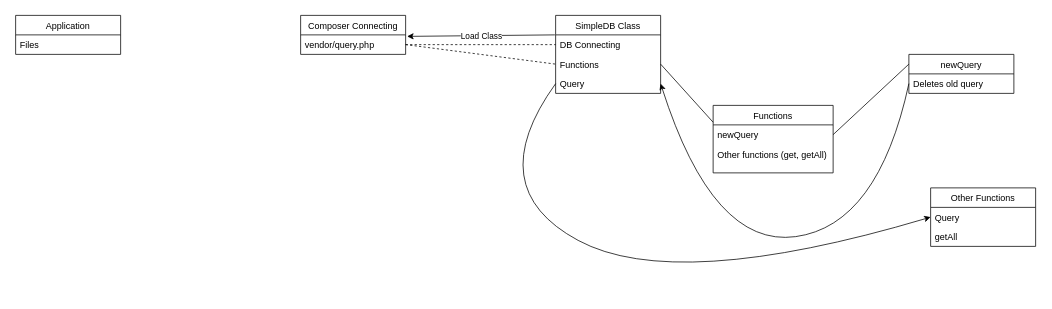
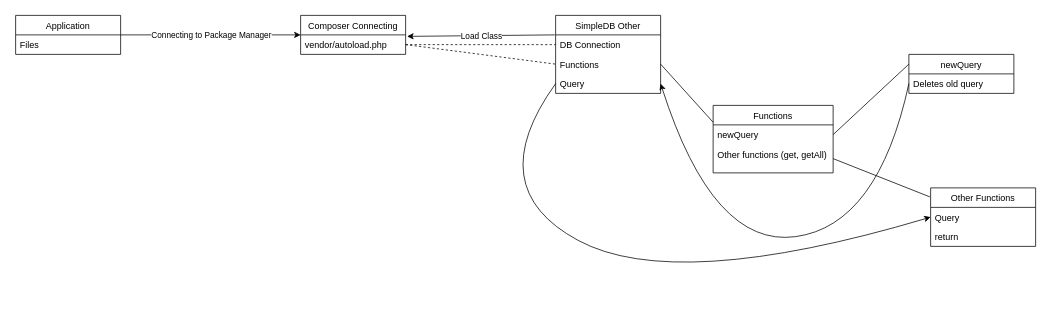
  <mxCell id="0" />
  <mxCell id="1" parent="0" />
- <mxCell id="2" value="SimpleDB Class" style="swimlane;fontStyle=0;childLayout=stackLayout;horizontal=1;startSize=26;horizontalStack=0;resizeParent=1;resizeParentMax=0;resizeLast=0;collapsible=1;marginBottom=0;" vertex="1" parent="1"><mxGeometry x="740" y="20" width="140" height="104" as="geometry" /></mxCell>
- <mxCell id="3" value="DB Connecting" style="text;strokeColor=none;fillColor=none;align=left;verticalAlign=top;spacingLeft=4;spacingRight=4;overflow=hidden;rotatable=0;points=[[0,0.5],[1,0.5]];portConstraint=eastwest;" vertex="1" parent="2"><mxGeometry y="26" width="140" height="26" as="geometry" /></mxCell>
+ <mxCell id="2" value="SimpleDB Other" style="swimlane;fontStyle=0;childLayout=stackLayout;horizontal=1;startSize=26;horizontalStack=0;resizeParent=1;resizeParentMax=0;resizeLast=0;collapsible=1;marginBottom=0;" vertex="1" parent="1"><mxGeometry x="740" y="20" width="140" height="104" as="geometry" /></mxCell>
+ <mxCell id="3" value="DB Connection" style="text;strokeColor=none;fillColor=none;align=left;verticalAlign=top;spacingLeft=4;spacingRight=4;overflow=hidden;rotatable=0;points=[[0,0.5],[1,0.5]];portConstraint=eastwest;" vertex="1" parent="2"><mxGeometry y="26" width="140" height="26" as="geometry" /></mxCell>
  <mxCell id="4" value="Functions" style="text;strokeColor=none;fillColor=none;align=left;verticalAlign=top;spacingLeft=4;spacingRight=4;overflow=hidden;rotatable=0;points=[[0,0.5],[1,0.5]];portConstraint=eastwest;" vertex="1" parent="2"><mxGeometry y="52" width="140" height="26" as="geometry" /></mxCell>
  <mxCell id="5" value="Query" style="text;strokeColor=none;fillColor=none;align=left;verticalAlign=top;spacingLeft=4;spacingRight=4;overflow=hidden;rotatable=0;points=[[0,0.5],[1,0.5]];portConstraint=eastwest;" vertex="1" parent="2"><mxGeometry y="78" width="140" height="26" as="geometry" /></mxCell>
  <mxCell id="6" value="Application" style="swimlane;fontStyle=0;childLayout=stackLayout;horizontal=1;startSize=26;horizontalStack=0;resizeParent=1;resizeParentMax=0;resizeLast=0;collapsible=1;marginBottom=0;" vertex="1" parent="1"><mxGeometry x="20" y="20" width="140" height="52" as="geometry" /></mxCell>
  <mxCell id="7" value="Files" style="text;strokeColor=none;fillColor=none;align=left;verticalAlign=top;spacingLeft=4;spacingRight=4;overflow=hidden;rotatable=0;points=[[0,0.5],[1,0.5]];portConstraint=eastwest;" vertex="1" parent="6"><mxGeometry y="26" width="140" height="26" as="geometry" /></mxCell>
  <mxCell id="8" value="Composer Connecting" style="swimlane;fontStyle=0;childLayout=stackLayout;horizontal=1;startSize=26;horizontalStack=0;resizeParent=1;resizeParentMax=0;resizeLast=0;collapsible=1;marginBottom=0;" vertex="1" parent="1"><mxGeometry x="400" y="20" width="140" height="52" as="geometry" /></mxCell>
- <mxCell id="9" value="vendor/query.php" style="text;strokeColor=none;fillColor=none;align=left;verticalAlign=top;spacingLeft=4;spacingRight=4;overflow=hidden;rotatable=0;points=[[0,0.5],[1,0.5]];portConstraint=eastwest;" vertex="1" parent="8"><mxGeometry y="26" width="140" height="26" as="geometry" /></mxCell>
+ <mxCell id="9" value="vendor/autoload.php" style="text;strokeColor=none;fillColor=none;align=left;verticalAlign=top;spacingLeft=4;spacingRight=4;overflow=hidden;rotatable=0;points=[[0,0.5],[1,0.5]];portConstraint=eastwest;" vertex="1" parent="8"><mxGeometry y="26" width="140" height="26" as="geometry" /></mxCell>
+ <mxCell id="10" value="" style="endArrow=classic;html=1;exitX=1;exitY=0.5;exitDx=0;exitDy=0;entryX=0;entryY=0.5;entryDx=0;entryDy=0;" edge="1" parent="1" source="6" target="8"><mxGeometry relative="1" as="geometry"><mxPoint x="170" y="50" as="sourcePoint" /><mxPoint x="270" y="50" as="targetPoint" /></mxGeometry></mxCell>
+ <mxCell id="11" value="Connecting to Package Manager" style="edgeLabel;resizable=0;html=1;align=center;verticalAlign=middle;" connectable="0" vertex="1" parent="10"><mxGeometry relative="1" as="geometry" /></mxCell>
  <mxCell id="12" value="" style="endArrow=none;dashed=1;html=1;exitX=1;exitY=0.5;exitDx=0;exitDy=0;entryX=0;entryY=0.5;entryDx=0;entryDy=0;" edge="1" parent="1" source="9" target="4"><mxGeometry width="50" height="50" relative="1" as="geometry"><mxPoint x="610" y="110" as="sourcePoint" /><mxPoint x="660" y="60" as="targetPoint" /></mxGeometry></mxCell>
  <mxCell id="13" value="" style="endArrow=none;dashed=1;html=1;exitX=1;exitY=0.5;exitDx=0;exitDy=0;entryX=0;entryY=0.5;entryDx=0;entryDy=0;" edge="1" parent="1" source="9" target="3"><mxGeometry width="50" height="50" relative="1" as="geometry"><mxPoint x="640" as="sourcePoint" y="80" /><mxPoint x="690" y="30" as="targetPoint" /></mxGeometry></mxCell>
  <mxCell id="14" value="" style="endArrow=classic;html=1;exitX=-0.007;exitY=0;exitDx=0;exitDy=0;exitPerimeter=0;" edge="1" parent="1" source="3"><mxGeometry relative="1" as="geometry"><mxPoint x="720" y="150" as="sourcePoint" /><mxPoint x="542" y="48" as="targetPoint" /></mxGeometry></mxCell>
  <mxCell id="15" value="Load Class" style="edgeLabel;resizable=0;html=1;align=center;verticalAlign=middle;" connectable="0" vertex="1" parent="14"><mxGeometry relative="1" as="geometry" /></mxCell>
  <mxCell id="16" value="Functions" style="swimlane;fontStyle=0;childLayout=stackLayout;horizontal=1;startSize=26;horizontalStack=0;resizeParent=1;resizeParentMax=0;resizeLast=0;collapsible=1;marginBottom=0;" vertex="1" parent="1"><mxGeometry x="950" y="140" width="160" height="90" as="geometry" /></mxCell>
  <mxCell id="17" value="newQuery" style="text;strokeColor=none;fillColor=none;align=left;verticalAlign=top;spacingLeft=4;spacingRight=4;overflow=hidden;rotatable=0;points=[[0,0.5],[1,0.5]];portConstraint=eastwest;" vertex="1" parent="16"><mxGeometry y="26" width="160" height="26" as="geometry" /></mxCell>
  <mxCell id="18" value="Other functions (get, getAll)" style="text;strokeColor=none;fillColor=none;align=left;verticalAlign=top;spacingLeft=4;spacingRight=4;overflow=hidden;rotatable=0;points=[[0,0.5],[1,0.5]];portConstraint=eastwest;" vertex="1" parent="16"><mxGeometry y="52" width="160" height="38" as="geometry" /></mxCell>
  <mxCell id="19" value="" style="endArrow=none;html=1;entryX=1;entryY=0.5;entryDx=0;entryDy=0;exitX=0;exitY=0.25;exitDx=0;exitDy=0;" edge="1" parent="1" source="16" target="4"><mxGeometry width="50" height="50" relative="1" as="geometry"><mxPoint x="820" y="180" as="sourcePoint" /><mxPoint x="870" y="130" as="targetPoint" /></mxGeometry></mxCell>
  <mxCell id="20" value="newQuery" style="swimlane;fontStyle=0;childLayout=stackLayout;horizontal=1;startSize=26;horizontalStack=0;resizeParent=1;resizeParentMax=0;resizeLast=0;collapsible=1;marginBottom=0;" vertex="1" parent="1"><mxGeometry x="1211" y="72" width="140" height="52" as="geometry" /></mxCell>
  <mxCell id="21" value="Deletes old query" style="text;strokeColor=none;fillColor=none;align=left;verticalAlign=top;spacingLeft=4;spacingRight=4;overflow=hidden;rotatable=0;points=[[0,0.5],[1,0.5]];portConstraint=eastwest;" vertex="1" parent="20"><mxGeometry y="26" width="140" height="26" as="geometry" /></mxCell>
  <mxCell id="22" value="" style="endArrow=none;html=1;exitX=1;exitY=0.5;exitDx=0;exitDy=0;entryX=0;entryY=0.25;entryDx=0;entryDy=0;" edge="1" parent="1" source="17" target="20"><mxGeometry width="50" height="50" relative="1" as="geometry"><mxPoint x="1080" y="280" as="sourcePoint" /><mxPoint x="1130" y="230" as="targetPoint" /></mxGeometry></mxCell>
  <mxCell id="23" value="Other Functions" style="swimlane;fontStyle=0;childLayout=stackLayout;horizontal=1;startSize=26;horizontalStack=0;resizeParent=1;resizeParentMax=0;resizeLast=0;collapsible=1;marginBottom=0;" vertex="1" parent="1"><mxGeometry x="1240" y="250" width="140" height="78" as="geometry" /></mxCell>
  <mxCell id="24" value="Query" style="text;strokeColor=none;fillColor=none;align=left;verticalAlign=top;spacingLeft=4;spacingRight=4;overflow=hidden;rotatable=0;points=[[0,0.5],[1,0.5]];portConstraint=eastwest;" vertex="1" parent="23"><mxGeometry y="26" width="140" height="26" as="geometry" /></mxCell>
- <mxCell id="25" value="getAll" style="text;strokeColor=none;fillColor=none;align=left;verticalAlign=top;spacingLeft=4;spacingRight=4;overflow=hidden;rotatable=0;points=[[0,0.5],[1,0.5]];portConstraint=eastwest;" vertex="1" parent="23"><mxGeometry y="52" width="140" height="26" as="geometry" /></mxCell>
+ <mxCell id="25" value="return" style="text;strokeColor=none;fillColor=none;align=left;verticalAlign=top;spacingLeft=4;spacingRight=4;overflow=hidden;rotatable=0;points=[[0,0.5],[1,0.5]];portConstraint=eastwest;" vertex="1" parent="23"><mxGeometry y="52" width="140" height="26" as="geometry" /></mxCell>
  <mxCell id="26" value="" style="curved=1;endArrow=classic;html=1;entryX=1;entryY=0.5;entryDx=0;entryDy=0;exitX=0;exitY=0.5;exitDx=0;exitDy=0;" edge="1" parent="1" source="21" target="5"><mxGeometry width="50" height="50" relative="1" as="geometry"><mxPoint x="1110" y="290" as="sourcePoint" /><mxPoint x="1160" y="240" as="targetPoint" /><Array as="points"><mxPoint x="1170" y="300" /><mxPoint x="950" y="330" /></Array></mxGeometry></mxCell>
  <mxCell id="27" value="" style="curved=1;endArrow=classic;html=1;entryX=0;entryY=0.5;entryDx=0;entryDy=0;exitX=0;exitY=0.5;exitDx=0;exitDy=0;" edge="1" parent="1" source="5" target="24"><mxGeometry width="50" height="50" relative="1" as="geometry"><mxPoint x="710" y="160" as="sourcePoint" /><mxPoint x="810" y="190" as="targetPoint" /><Array as="points"><mxPoint x="640" y="250" /><mxPoint x="900" y="390" /></Array></mxGeometry></mxCell>
+ <mxCell id="28" value="" style="endArrow=none;html=1;entryX=1;entryY=0.5;entryDx=0;entryDy=0;exitX=-0.007;exitY=0.154;exitDx=0;exitDy=0;exitPerimeter=0;" edge="1" parent="1" source="23" target="18"><mxGeometry width="50" height="50" relative="1" as="geometry"><mxPoint x="1160" y="280" as="sourcePoint" /><mxPoint x="1210" y="230" as="targetPoint" /></mxGeometry></mxCell>
